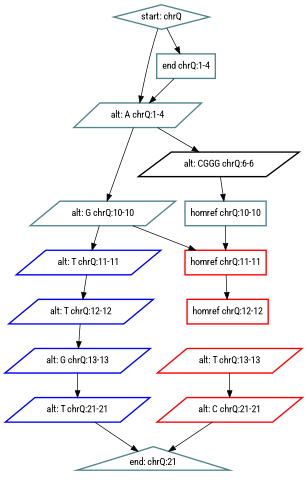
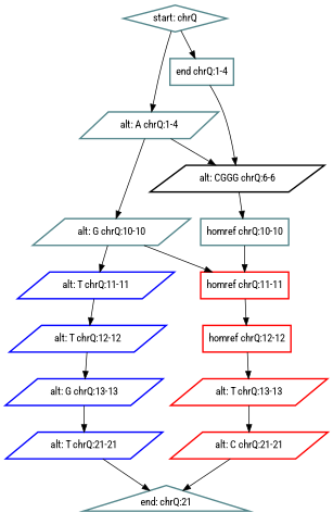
  digraph {
    fontname="Roboto Condensed"
    node [color=cadetblue4 fontname="Roboto Condensed" penwidth=2 shape=parallelogram]
    edge [fontname="Roboto Condensed"]
    n1 [label="start: chrQ" shape=diamond]
    n2 [label="end chrQ:1-4" shape=box]
    n3 [label="alt: A chrQ:1-4"]
    n4 [color=black label="alt: CGGG chrQ:6-6"]
    n5 [label="alt: G chrQ:10-10"]
    n6 [label="homref chrQ:10-10" shape=box]
    n7 [color=red label="homref chrQ:11-11" shape=box]
    n8 [color=blue label="alt: T chrQ:11-11"]
    n9 [color=red label="homref chrQ:12-12" shape=box]
    n10 [color=blue label="alt: T chrQ:12-12"]
    n11 [color=red label="alt: T chrQ:13-13"]
    n12 [color=blue label="alt: G chrQ:13-13"]
    n13 [color=red label="alt: C chrQ:21-21"]
    n14 [color=blue label="alt: T chrQ:21-21"]
    n15 [label="end: chrQ:21" shape=triangle]
    n1 -> n2
    n1 -> n3
-   n2 -> n3
+   n2 -> n4
    n3 -> n4
    n3 -> n5
    n4 -> n6
    n5 -> n7
    n5 -> n8
    n6 -> n7
    n7 -> n9
    n8 -> n10
+   n9 -> n11
    n10 -> n12
    n11 -> n13
    n12 -> n14
    n13 -> n15
    n14 -> n15
  }
